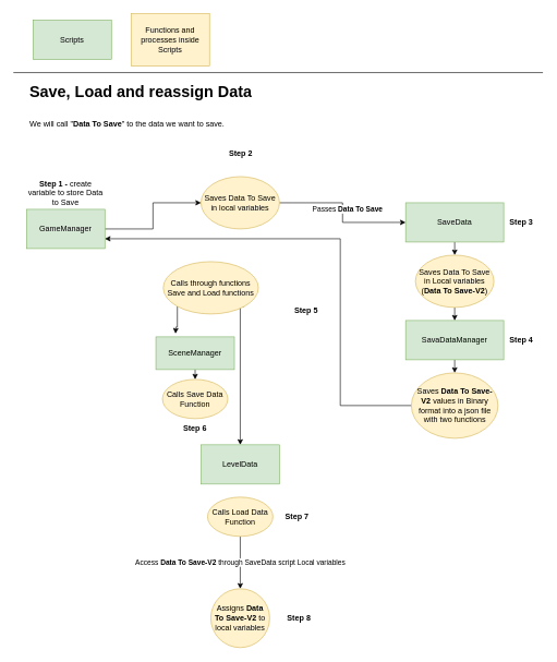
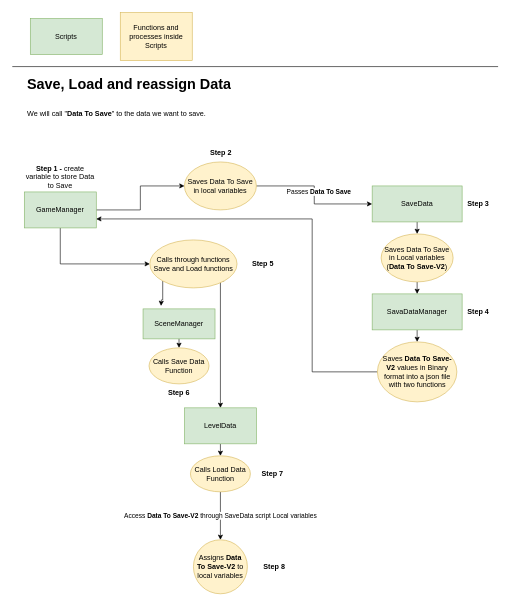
  <mxCell id="0" />
  <mxCell id="1" parent="0" />
  <mxCell id="2" value="Passes &lt;b&gt;Data To Save&lt;/b&gt;" style="edgeStyle=orthogonalEdgeStyle;rounded=0;orthogonalLoop=1;jettySize=auto;html=1;exitX=1;exitY=0.5;exitDx=0;exitDy=0;entryX=0;entryY=0.5;entryDx=0;entryDy=0;" edge="1" parent="1" source="35" target="8"><mxGeometry x="-0.045" y="7" relative="1" as="geometry"><mxPoint as="offset" /></mxGeometry></mxCell>
+ <mxCell id="3" style="edgeStyle=orthogonalEdgeStyle;rounded=0;orthogonalLoop=1;jettySize=auto;html=1;exitX=0.5;exitY=1;exitDx=0;exitDy=0;entryX=0;entryY=0.5;entryDx=0;entryDy=0;" edge="1" parent="1" source="5" target="17"><mxGeometry relative="1" as="geometry" /></mxCell>
  <mxCell id="4" style="edgeStyle=orthogonalEdgeStyle;rounded=0;orthogonalLoop=1;jettySize=auto;html=1;exitX=1;exitY=0.5;exitDx=0;exitDy=0;entryX=0;entryY=0.5;entryDx=0;entryDy=0;" edge="1" parent="1" source="5" target="35"><mxGeometry relative="1" as="geometry" /></mxCell>
  <mxCell id="5" value="GameManager" style="rounded=0;whiteSpace=wrap;html=1;fillColor=#d5e8d4;strokeColor=#82b366;" vertex="1" parent="1"><mxGeometry x="40" y="319" width="120" height="60" as="geometry" /></mxCell>
  <mxCell id="6" value="&lt;h1&gt;&lt;b style=&quot;background-color: initial;&quot;&gt;Save, Load and reassign Data&lt;/b&gt;&lt;/h1&gt;&lt;h1&gt;&lt;span style=&quot;background-color: initial; font-size: 12px; font-weight: normal;&quot;&gt;We will call &quot;&lt;/span&gt;&lt;span style=&quot;background-color: initial; font-size: 12px;&quot;&gt;Data To Save&lt;/span&gt;&lt;span style=&quot;background-color: initial; font-size: 12px; font-weight: normal;&quot;&gt;&quot; to the data we want to save.&amp;nbsp;&lt;/span&gt;&lt;/h1&gt;" style="text;html=1;strokeColor=none;fillColor=none;spacing=5;spacingTop=-20;whiteSpace=wrap;overflow=hidden;rounded=0;" vertex="1" parent="1"><mxGeometry x="40" y="120" width="420" height="90" as="geometry" /></mxCell>
  <mxCell id="7" style="edgeStyle=orthogonalEdgeStyle;rounded=0;orthogonalLoop=1;jettySize=auto;html=1;exitX=0.5;exitY=1;exitDx=0;exitDy=0;entryX=0.5;entryY=0;entryDx=0;entryDy=0;" edge="1" parent="1" source="8" target="12"><mxGeometry relative="1" as="geometry" /></mxCell>
  <mxCell id="8" value="SaveData" style="rounded=0;whiteSpace=wrap;html=1;fillColor=#d5e8d4;strokeColor=#82b366;" vertex="1" parent="1"><mxGeometry x="620" y="309" width="150" height="60" as="geometry" /></mxCell>
  <mxCell id="9" value="" style="edgeStyle=orthogonalEdgeStyle;rounded=0;orthogonalLoop=1;jettySize=auto;html=1;" edge="1" parent="1" source="10" target="14"><mxGeometry relative="1" as="geometry" /></mxCell>
  <mxCell id="10" value="SavaDataManager" style="rounded=0;whiteSpace=wrap;html=1;fillColor=#d5e8d4;strokeColor=#82b366;" vertex="1" parent="1"><mxGeometry x="620" y="489" width="150" height="60" as="geometry" /></mxCell>
  <mxCell id="11" style="edgeStyle=orthogonalEdgeStyle;rounded=0;orthogonalLoop=1;jettySize=auto;html=1;exitX=0.5;exitY=1;exitDx=0;exitDy=0;entryX=0.5;entryY=0;entryDx=0;entryDy=0;" edge="1" parent="1" source="12" target="10"><mxGeometry relative="1" as="geometry" /></mxCell>
  <mxCell id="12" value="Saves Data To Save in Local variables (&lt;b&gt;Data To Save-V2&lt;/b&gt;)" style="ellipse;whiteSpace=wrap;html=1;fillColor=#fff2cc;strokeColor=#d6b656;" vertex="1" parent="1"><mxGeometry x="635" y="389" width="120" height="80" as="geometry" /></mxCell>
  <mxCell id="13" style="edgeStyle=orthogonalEdgeStyle;rounded=0;orthogonalLoop=1;jettySize=auto;html=1;exitX=0;exitY=0.5;exitDx=0;exitDy=0;entryX=1;entryY=0.75;entryDx=0;entryDy=0;" edge="1" parent="1" source="14" target="5"><mxGeometry relative="1" as="geometry"><Array as="points"><mxPoint x="520" y="619" /><mxPoint x="520" y="364" /></Array></mxGeometry></mxCell>
  <mxCell id="14" value="Saves &lt;b&gt;Data To Save-V2&lt;/b&gt;&amp;nbsp;values in Binary format into a json file with two functions" style="ellipse;whiteSpace=wrap;html=1;rounded=0;fillColor=#fff2cc;strokeColor=#d6b656;" vertex="1" parent="1"><mxGeometry x="628.75" y="569" width="132.5" height="100" as="geometry" /></mxCell>
  <mxCell id="15" style="edgeStyle=orthogonalEdgeStyle;rounded=0;orthogonalLoop=1;jettySize=auto;html=1;exitX=1;exitY=1;exitDx=0;exitDy=0;" edge="1" parent="1" source="17" target="21"><mxGeometry relative="1" as="geometry"><mxPoint x="367" y="709" as="targetPoint" /><Array as="points"><mxPoint x="367" y="467" /></Array></mxGeometry></mxCell>
  <mxCell id="16" style="edgeStyle=orthogonalEdgeStyle;rounded=0;orthogonalLoop=1;jettySize=auto;html=1;exitX=0;exitY=1;exitDx=0;exitDy=0;entryX=0.25;entryY=0;entryDx=0;entryDy=0;" edge="1" parent="1" source="17"><mxGeometry relative="1" as="geometry"><mxPoint x="268" y="509" as="targetPoint" /></mxGeometry></mxCell>
  <mxCell id="17" value="Calls through functions Save and Load functions" style="ellipse;whiteSpace=wrap;html=1;rounded=0;fillColor=#fff2cc;strokeColor=#d6b656;" vertex="1" parent="1"><mxGeometry x="249.25" y="399" width="145.5" height="80" as="geometry" /></mxCell>
  <mxCell id="18" style="edgeStyle=orthogonalEdgeStyle;rounded=0;orthogonalLoop=1;jettySize=auto;html=1;exitX=0.5;exitY=1;exitDx=0;exitDy=0;entryX=0.5;entryY=0;entryDx=0;entryDy=0;" edge="1" parent="1" target="22"><mxGeometry relative="1" as="geometry"><mxPoint x="298" y="559" as="sourcePoint" /></mxGeometry></mxCell>
  <mxCell id="19" value="SceneManager" style="rounded=0;whiteSpace=wrap;html=1;fillColor=#d5e8d4;strokeColor=#82b366;" vertex="1" parent="1"><mxGeometry x="238" y="514" width="120" height="50" as="geometry" /></mxCell>
+ <mxCell id="20" style="edgeStyle=orthogonalEdgeStyle;rounded=0;orthogonalLoop=1;jettySize=auto;html=1;exitX=0.5;exitY=1;exitDx=0;exitDy=0;entryX=0.5;entryY=0;entryDx=0;entryDy=0;" edge="1" parent="1" source="21" target="24"><mxGeometry relative="1" as="geometry" /></mxCell>
  <mxCell id="21" value="LevelData" style="rounded=0;whiteSpace=wrap;html=1;fillColor=#d5e8d4;strokeColor=#82b366;" vertex="1" parent="1"><mxGeometry x="307" y="679" width="120" height="60" as="geometry" /></mxCell>
  <mxCell id="22" value="Calls Save Data Function" style="ellipse;whiteSpace=wrap;html=1;fillColor=#fff2cc;strokeColor=#d6b656;" vertex="1" parent="1"><mxGeometry x="248" y="579" width="100" height="60" as="geometry" /></mxCell>
  <mxCell id="23" value="Access &lt;b&gt;Data To Save-V2&lt;/b&gt; through SaveData script Local variables" style="edgeStyle=orthogonalEdgeStyle;rounded=0;orthogonalLoop=1;jettySize=auto;html=1;exitX=0.5;exitY=1;exitDx=0;exitDy=0;entryX=0.5;entryY=0;entryDx=0;entryDy=0;" edge="1" parent="1" source="24" target="25"><mxGeometry relative="1" as="geometry" /></mxCell>
  <mxCell id="24" value="Calls Load Data Function" style="ellipse;whiteSpace=wrap;html=1;fillColor=#fff2cc;strokeColor=#d6b656;" vertex="1" parent="1"><mxGeometry x="317" y="759" width="100" height="60" as="geometry" /></mxCell>
  <mxCell id="25" value="Assigns&lt;b&gt;&amp;nbsp;Data To Save-V2&lt;/b&gt; to local variables" style="ellipse;whiteSpace=wrap;html=1;aspect=fixed;fillColor=#fff2cc;strokeColor=#d6b656;" vertex="1" parent="1"><mxGeometry x="322" y="899" width="90" height="90" as="geometry" /></mxCell>
  <mxCell id="26" value="&lt;b&gt;Step 3&lt;/b&gt;" style="text;html=1;strokeColor=none;fillColor=none;align=center;verticalAlign=middle;whiteSpace=wrap;rounded=0;" vertex="1" parent="1"><mxGeometry x="767" y="324" width="60" height="30" as="geometry" /></mxCell>
  <mxCell id="27" value="&lt;b&gt;Step 4&lt;/b&gt;" style="text;html=1;strokeColor=none;fillColor=none;align=center;verticalAlign=middle;whiteSpace=wrap;rounded=0;" vertex="1" parent="1"><mxGeometry x="767" y="504" width="60" height="30" as="geometry" /></mxCell>
- <mxCell id="28" value="&lt;b&gt;Step 5&lt;/b&gt;" style="text;html=1;strokeColor=none;fillColor=none;align=center;verticalAlign=middle;whiteSpace=wrap;rounded=0;" vertex="1" parent="1"><mxGeometry x="438" y="459" width="60" height="30" as="geometry" /></mxCell>
+ <mxCell id="28" value="&lt;b&gt;Step 5&lt;/b&gt;" style="text;html=1;strokeColor=none;fillColor=none;align=center;verticalAlign=middle;whiteSpace=wrap;rounded=0;" vertex="1" parent="1"><mxGeometry x="408" y="424" width="60" height="30" as="geometry" /></mxCell>
  <mxCell id="29" value="&lt;b&gt;Step 6&lt;/b&gt;" style="text;html=1;strokeColor=none;fillColor=none;align=center;verticalAlign=middle;whiteSpace=wrap;rounded=0;" vertex="1" parent="1"><mxGeometry x="268" y="639" width="60" height="30" as="geometry" /></mxCell>
  <mxCell id="30" value="&lt;b&gt;Step 7&lt;/b&gt;" style="text;html=1;strokeColor=none;fillColor=none;align=center;verticalAlign=middle;whiteSpace=wrap;rounded=0;" vertex="1" parent="1"><mxGeometry x="424" y="774" width="60" height="30" as="geometry" /></mxCell>
  <mxCell id="31" value="&lt;b&gt;Step 8&lt;/b&gt;" style="text;html=1;strokeColor=none;fillColor=none;align=center;verticalAlign=middle;whiteSpace=wrap;rounded=0;" vertex="1" parent="1"><mxGeometry x="427" y="929" width="60" height="30" as="geometry" /></mxCell>
  <mxCell id="32" value="Scripts" style="rounded=0;whiteSpace=wrap;html=1;fillColor=#d5e8d4;strokeColor=#82b366;" vertex="1" parent="1"><mxGeometry x="50" y="30" width="120" height="60" as="geometry" /></mxCell>
  <mxCell id="33" value="Functions and processes inside Scripts" style="whiteSpace=wrap;html=1;fillColor=#fff2cc;strokeColor=#d6b656;rounded=0;" vertex="1" parent="1"><mxGeometry x="200" y="20" width="120" height="80" as="geometry" /></mxCell>
  <mxCell id="34" value="" style="endArrow=none;html=1;rounded=0;" edge="1" parent="1"><mxGeometry width="50" height="50" relative="1" as="geometry"><mxPoint x="20" y="110" as="sourcePoint" /><mxPoint x="830" y="110" as="targetPoint" /></mxGeometry></mxCell>
  <mxCell id="35" value="Saves Data To Save in local variables" style="ellipse;whiteSpace=wrap;html=1;fillColor=#fff2cc;strokeColor=#d6b656;" vertex="1" parent="1"><mxGeometry x="307" y="269" width="120" height="80" as="geometry" /></mxCell>
- <mxCell id="36" value="&lt;b&gt;Step 2&lt;/b&gt;" style="text;html=1;strokeColor=none;fillColor=none;align=center;verticalAlign=middle;whiteSpace=wrap;rounded=0;" vertex="1" parent="1"><mxGeometry x="338" y="219" width="60" height="30" as="geometry" /></mxCell>
+ <mxCell id="36" value="&lt;b&gt;Step 2&lt;/b&gt;" style="text;html=1;strokeColor=none;fillColor=none;align=center;verticalAlign=middle;whiteSpace=wrap;rounded=0;" vertex="1" parent="1"><mxGeometry x="338" y="239" width="60" height="30" as="geometry" /></mxCell>
  <mxCell id="37" value="&lt;b&gt;Step 1 - &lt;/b&gt;create variable to store Data to Save" style="text;html=1;strokeColor=none;fillColor=none;align=center;verticalAlign=middle;whiteSpace=wrap;rounded=0;" vertex="1" parent="1"><mxGeometry x="40" y="279" width="120" height="30" as="geometry" /></mxCell>
